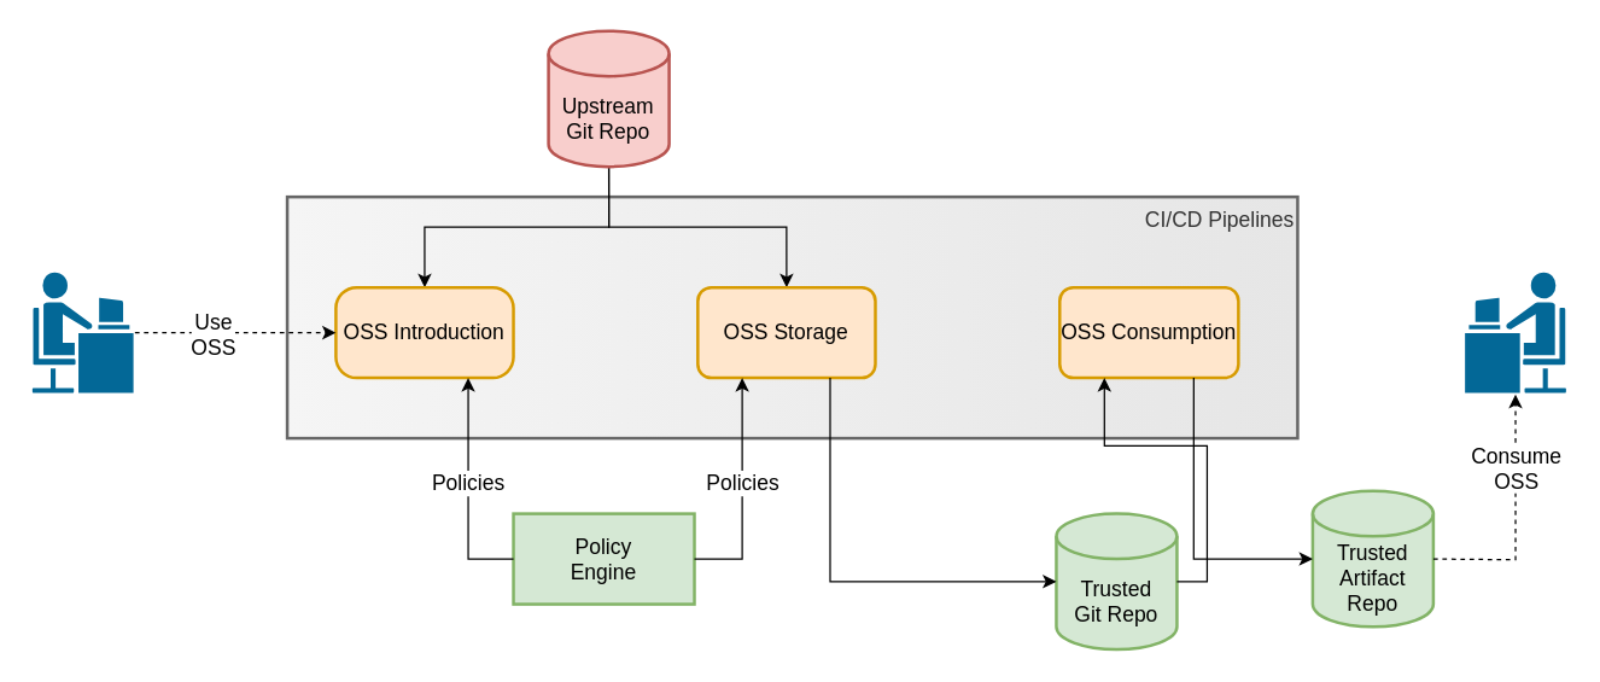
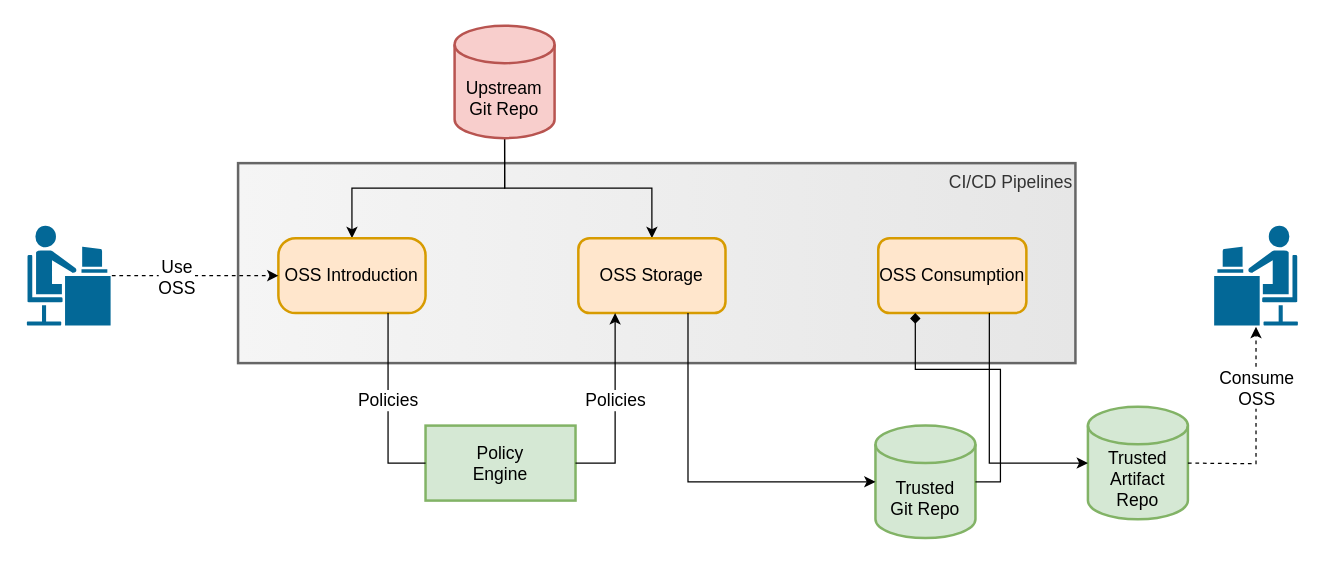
  <mxCell id="0" />
  <mxCell id="1" parent="0" />
  <mxCell id="2" value="CI/CD Pipelines" style="rounded=0;whiteSpace=wrap;html=1;fontSize=14;strokeWidth=2;fillColor=#f5f5f5;fontColor=#333333;strokeColor=#666666;gradientColor=#E6E6E6;gradientDirection=east;align=right;verticalAlign=top;" vertex="1" parent="1"><mxGeometry x="190" y="130" width="670" height="160" as="geometry" /></mxCell>
  <mxCell id="3" style="edgeStyle=orthogonalEdgeStyle;rounded=0;orthogonalLoop=1;jettySize=auto;html=1;exitX=0.5;exitY=1;exitDx=0;exitDy=0;exitPerimeter=0;entryX=0.5;entryY=0;entryDx=0;entryDy=0;" edge="1" parent="1" source="5" target="6"><mxGeometry relative="1" as="geometry" /></mxCell>
  <mxCell id="4" style="edgeStyle=orthogonalEdgeStyle;rounded=0;orthogonalLoop=1;jettySize=auto;html=1;exitX=0.5;exitY=1;exitDx=0;exitDy=0;exitPerimeter=0;entryX=0.5;entryY=0;entryDx=0;entryDy=0;" edge="1" parent="1" source="5" target="7"><mxGeometry relative="1" as="geometry" /></mxCell>
  <mxCell id="5" value="Upstream&lt;br style=&quot;font-size: 14px;&quot;&gt;Git Repo" style="shape=cylinder3;whiteSpace=wrap;html=1;boundedLbl=1;backgroundOutline=1;size=15;fillColor=#f8cecc;strokeColor=#b85450;strokeWidth=2;fontSize=14;" vertex="1" parent="1"><mxGeometry x="363.25" y="20" width="80" height="90" as="geometry" /></mxCell>
  <mxCell id="6" value="OSS Introduction" style="rounded=1;whiteSpace=wrap;html=1;arcSize=23;strokeWidth=2;fillColor=#ffe6cc;strokeColor=#d79b00;fontSize=14;" vertex="1" parent="1"><mxGeometry x="222.25" y="190" width="117.75" height="60" as="geometry" /></mxCell>
  <mxCell id="7" value="OSS Storage" style="rounded=1;whiteSpace=wrap;html=1;strokeWidth=2;fillColor=#ffe6cc;strokeColor=#d79b00;fontSize=14;" vertex="1" parent="1"><mxGeometry x="462.25" y="190" width="117.75" height="60" as="geometry" /></mxCell>
  <mxCell id="8" value="OSS Consumption" style="rounded=1;whiteSpace=wrap;html=1;strokeWidth=2;fillColor=#ffe6cc;strokeColor=#d79b00;fontSize=14;" vertex="1" parent="1"><mxGeometry x="702.25" y="190" width="118.5" height="60" as="geometry" /></mxCell>
  <mxCell id="9" value="" style="shape=mxgraph.cisco.people.androgenous_person;html=1;pointerEvents=1;dashed=0;fillColor=#036897;strokeColor=#ffffff;strokeWidth=2;verticalLabelPosition=bottom;verticalAlign=top;align=center;outlineConnect=0;fontSize=14;" vertex="1" parent="1"><mxGeometry x="20" y="179" width="69" height="82" as="geometry" /></mxCell>
  <mxCell id="10" value="" style="endArrow=classic;html=1;rounded=0;fontSize=14;exitX=1;exitY=0.5;exitDx=0;exitDy=0;exitPerimeter=0;entryX=0;entryY=0.5;entryDx=0;entryDy=0;dashed=1;" edge="1" parent="1" source="9" target="6"><mxGeometry relative="1" as="geometry"><mxPoint x="411.25" y="570" as="sourcePoint" /><mxPoint x="511.25" y="570" as="targetPoint" /></mxGeometry></mxCell>
  <mxCell id="11" value="Use&lt;br&gt;OSS" style="edgeLabel;resizable=0;html=1;align=center;verticalAlign=middle;fontSize=14;strokeWidth=2;" connectable="0" vertex="1" parent="10"><mxGeometry relative="1" as="geometry"><mxPoint x="-16" as="offset" /></mxGeometry></mxCell>
  <mxCell id="12" value="" style="shape=mxgraph.cisco.people.androgenous_person;html=1;pointerEvents=1;dashed=0;fillColor=#036897;strokeColor=#ffffff;strokeWidth=2;verticalLabelPosition=bottom;verticalAlign=top;align=center;outlineConnect=0;fontSize=14;flipV=0;flipH=1;" vertex="1" parent="1"><mxGeometry x="970" y="179" width="69" height="82" as="geometry" /></mxCell>
  <mxCell id="13" value="Trusted&lt;br&gt;Git Repo" style="shape=cylinder3;whiteSpace=wrap;html=1;boundedLbl=1;backgroundOutline=1;size=15;fillColor=#d5e8d4;strokeColor=#82b366;strokeWidth=2;fontSize=14;" vertex="1" parent="1"><mxGeometry x="700" y="340" width="80" height="90" as="geometry" /></mxCell>
  <mxCell id="14" style="edgeStyle=orthogonalEdgeStyle;rounded=0;orthogonalLoop=1;jettySize=auto;html=1;entryX=0;entryY=0.5;entryDx=0;entryDy=0;entryPerimeter=0;" edge="1" parent="1" target="13"><mxGeometry relative="1" as="geometry"><mxPoint x="550" y="250" as="sourcePoint" /><mxPoint x="380" y="540" as="targetPoint" /><Array as="points"><mxPoint x="550" y="250" /><mxPoint x="550" y="370" /></Array></mxGeometry></mxCell>
- <mxCell id="15" style="edgeStyle=orthogonalEdgeStyle;rounded=0;orthogonalLoop=1;jettySize=auto;html=1;exitX=1;exitY=0.5;exitDx=0;exitDy=0;entryX=0.25;entryY=1;entryDx=0;entryDy=0;exitPerimeter=0;" edge="1" parent="1" source="13" target="8"><mxGeometry relative="1" as="geometry"><mxPoint x="531.5" y="260" as="sourcePoint" /><mxPoint x="620" y="380" as="targetPoint" /></mxGeometry></mxCell>
+ <mxCell id="15" style="edgeStyle=orthogonalEdgeStyle;rounded=0;orthogonalLoop=1;jettySize=auto;html=1;exitX=1;exitY=0.5;exitDx=0;exitDy=0;entryX=0.25;entryY=1;entryDx=0;entryDy=0;exitPerimeter=0;endArrow=diamond;" edge="1" parent="1" source="13" target="8"><mxGeometry relative="1" as="geometry"><mxPoint x="531.5" y="260" as="sourcePoint" /><mxPoint x="620" y="380" as="targetPoint" /></mxGeometry></mxCell>
  <mxCell id="16" value="Trusted&lt;br&gt;Artifact Repo" style="shape=cylinder3;whiteSpace=wrap;html=1;boundedLbl=1;backgroundOutline=1;size=15;fillColor=#d5e8d4;strokeColor=#82b366;strokeWidth=2;fontSize=14;" vertex="1" parent="1"><mxGeometry x="870" y="325" width="80" height="90" as="geometry" /></mxCell>
  <mxCell id="17" style="edgeStyle=orthogonalEdgeStyle;rounded=0;orthogonalLoop=1;jettySize=auto;html=1;exitX=0.75;exitY=1;exitDx=0;exitDy=0;entryX=0;entryY=0.5;entryDx=0;entryDy=0;entryPerimeter=0;" edge="1" parent="1" source="8" target="16"><mxGeometry relative="1" as="geometry"><mxPoint x="531.5" y="260" as="sourcePoint" /><mxPoint x="600" y="380" as="targetPoint" /></mxGeometry></mxCell>
  <mxCell id="18" value="Consume&lt;br style=&quot;font-size: 14px;&quot;&gt;OSS" style="edgeStyle=orthogonalEdgeStyle;rounded=0;orthogonalLoop=1;jettySize=auto;html=1;exitX=1;exitY=0.5;exitDx=0;exitDy=0;entryX=0.5;entryY=1;entryDx=0;entryDy=0;exitPerimeter=0;entryPerimeter=0;dashed=1;fontSize=14;" edge="1" parent="1" target="12"><mxGeometry x="0.401" relative="1" as="geometry"><mxPoint x="950" y="370" as="sourcePoint" /><mxPoint x="1011.875" y="250" as="targetPoint" /><mxPoint as="offset" /></mxGeometry></mxCell>
  <mxCell id="19" value="Policy&lt;br&gt;Engine" style="rounded=0;whiteSpace=wrap;html=1;fontSize=14;strokeWidth=2;fillColor=#d5e8d4;strokeColor=#82b366;" vertex="1" parent="1"><mxGeometry x="340" y="340" width="120" height="60" as="geometry" /></mxCell>
  <mxCell id="20" value="Policies" style="edgeStyle=orthogonalEdgeStyle;rounded=0;orthogonalLoop=1;jettySize=auto;html=1;exitX=1;exitY=0.5;exitDx=0;exitDy=0;entryX=0.25;entryY=1;entryDx=0;entryDy=0;fontSize=14;" edge="1" parent="1" source="19" target="7"><mxGeometry x="0.077" relative="1" as="geometry"><mxPoint x="291.125" y="260" as="sourcePoint" /><mxPoint x="353.25" y="380" as="targetPoint" /><mxPoint as="offset" /></mxGeometry></mxCell>
- <mxCell id="21" value="Policies" style="edgeStyle=orthogonalEdgeStyle;rounded=0;orthogonalLoop=1;jettySize=auto;html=1;exitX=0;exitY=0.5;exitDx=0;exitDy=0;fontSize=14;" edge="1" parent="1" source="19" target="6"><mxGeometry x="0.067" relative="1" as="geometry"><mxPoint x="413.25" y="120" as="sourcePoint" /><mxPoint x="531.125" y="200" as="targetPoint" /><Array as="points"><mxPoint x="310" y="370" /></Array><mxPoint as="offset" /></mxGeometry></mxCell>
+ <mxCell id="21" value="Policies" style="edgeStyle=orthogonalEdgeStyle;rounded=0;orthogonalLoop=1;jettySize=auto;html=1;exitX=0;exitY=0.5;exitDx=0;exitDy=0;fontSize=14;endArrow=none;" edge="1" parent="1" source="19" target="6"><mxGeometry x="0.067" relative="1" as="geometry"><mxPoint x="413.25" y="120" as="sourcePoint" /><mxPoint x="531.125" y="200" as="targetPoint" /><Array as="points"><mxPoint x="310" y="370" /></Array><mxPoint as="offset" /></mxGeometry></mxCell>
